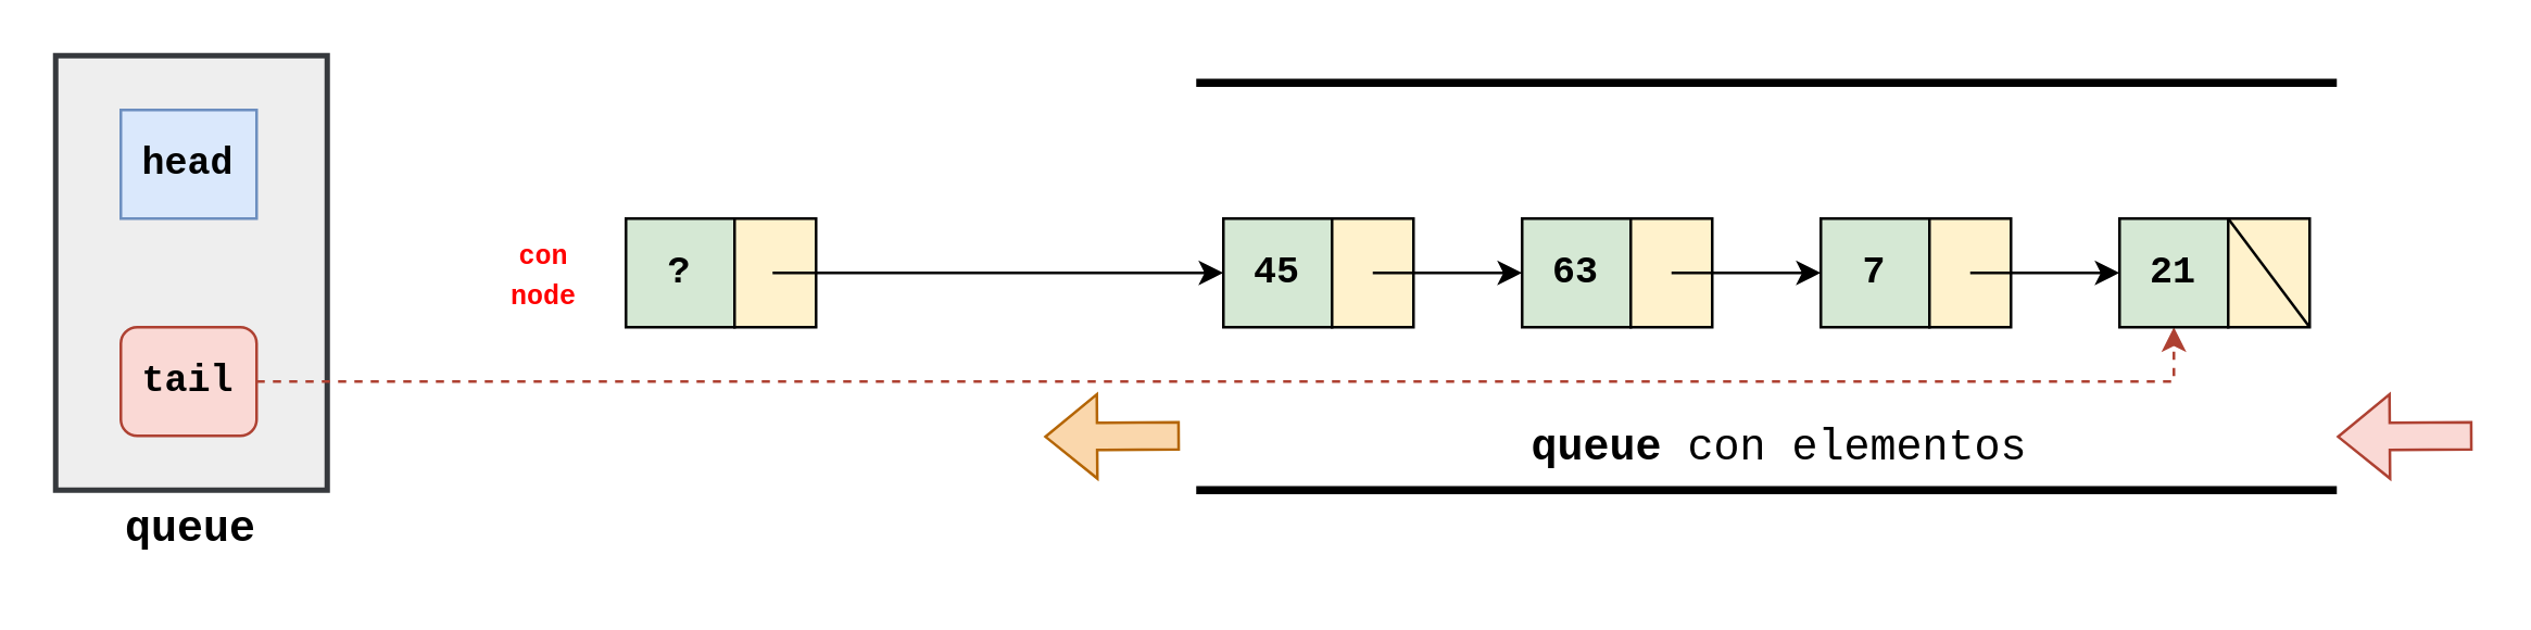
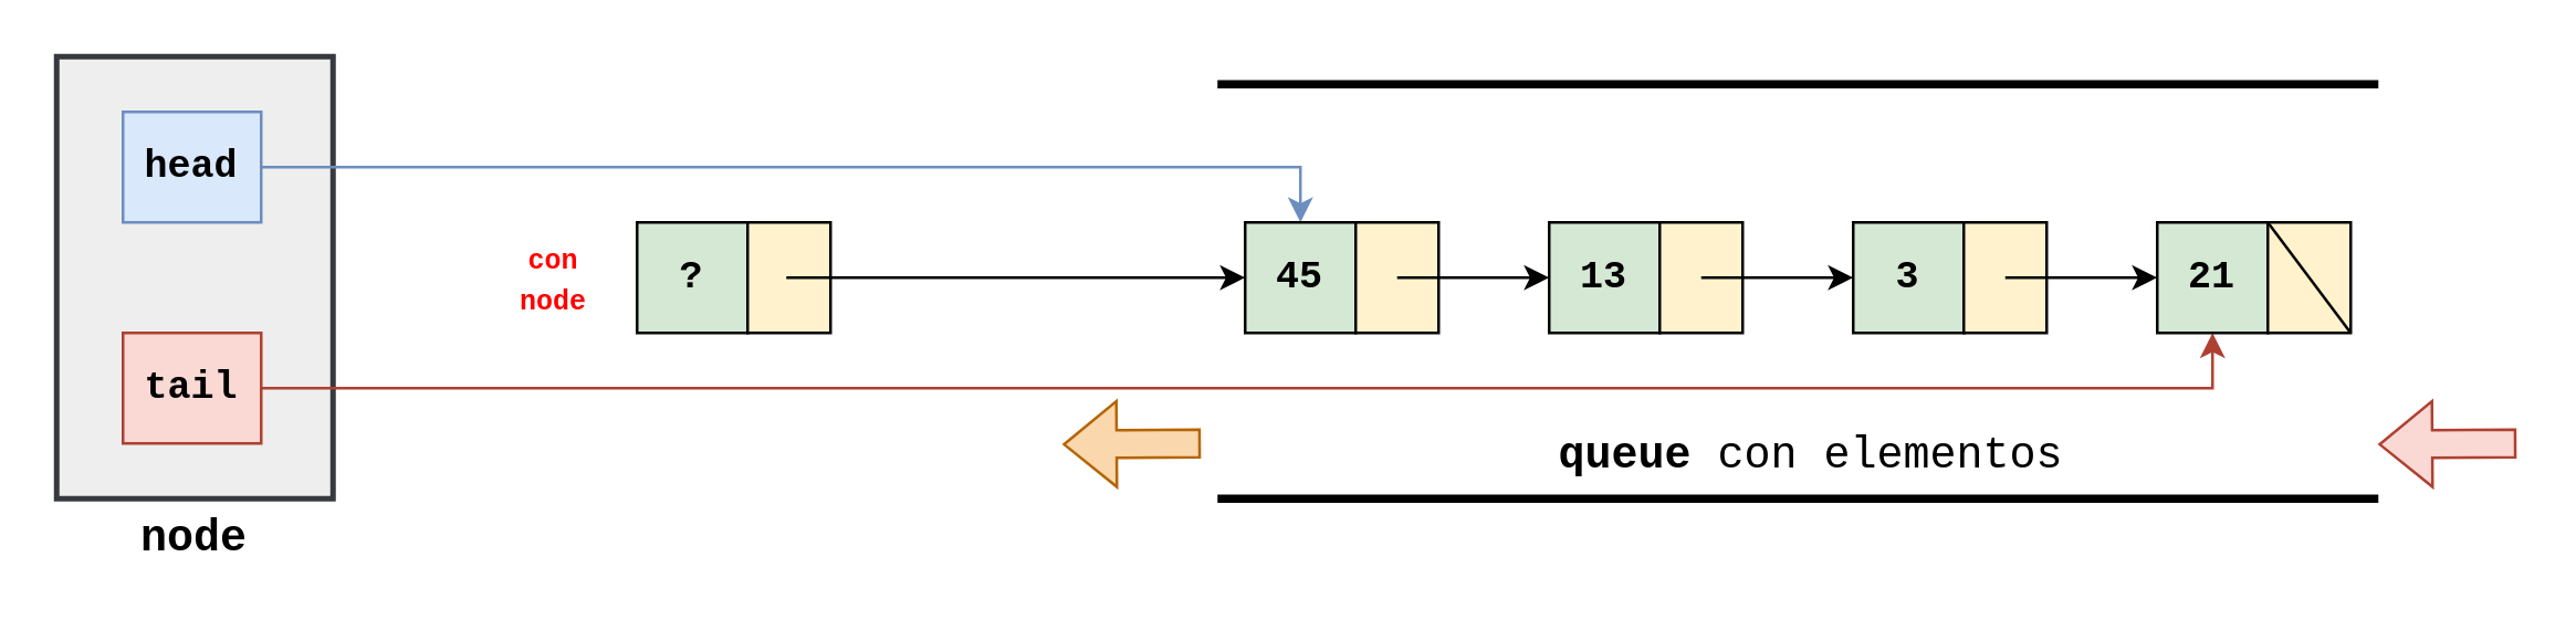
  <mxCell id="0" />
  <mxCell id="1" parent="0" />
  <mxCell id="2" value="" style="rounded=0;whiteSpace=wrap;html=1;fillColor=#eeeeee;strokeColor=#36393D;strokeWidth=2;" parent="1" vertex="1"><mxGeometry x="20" y="20" width="100" height="160" as="geometry" /></mxCell>
  <mxCell id="3" value="&lt;font style=&quot;font-size: 14px;&quot; face=&quot;Courier New&quot;&gt;&lt;b&gt;head&lt;/b&gt;&lt;/font&gt;" style="rounded=0;whiteSpace=wrap;html=1;fillColor=#dae8fc;strokeColor=#6C8EBF;" parent="1" vertex="1"><mxGeometry x="44" y="40" width="50" height="40" as="geometry" /></mxCell>
- <mxCell id="5" value="&lt;font style=&quot;font-size: 16px;&quot; face=&quot;Courier New&quot;&gt;&lt;b&gt;queue&lt;/b&gt;&lt;/font&gt;" style="text;html=1;align=center;verticalAlign=middle;whiteSpace=wrap;rounded=0;" parent="1" vertex="1"><mxGeometry x="40" y="180" width="60" height="30" as="geometry" /></mxCell>
- <mxCell id="6" value="&lt;font style=&quot;font-size: 14px;&quot; face=&quot;Courier New&quot;&gt;&lt;b&gt;tail&lt;/b&gt;&lt;/font&gt;" style="whiteSpace=wrap;html=1;fillColor=#fad9d5;strokeColor=#ae4132;rounded=1;" parent="1" vertex="1"><mxGeometry x="44" y="120" width="50" height="40" as="geometry" /></mxCell>
- <mxCell id="7" value="" style="endArrow=classic;html=1;rounded=0;exitX=1;exitY=0.5;exitDx=0;exitDy=0;strokeColor=#AE4132;entryX=0.5;entryY=1;entryDx=0;entryDy=0;dashed=1;" parent="1" source="6" target="24" edge="1"><mxGeometry width="50" height="50" relative="1" as="geometry"><mxPoint x="240" y="247" as="sourcePoint" /><mxPoint x="580" y="130" as="targetPoint" /><Array as="points"><mxPoint x="800" y="140" /></Array></mxGeometry></mxCell>
+ <mxCell id="4" value="" style="endArrow=classic;html=1;rounded=0;exitX=1;exitY=0.5;exitDx=0;exitDy=0;strokeColor=#6C8EBF;entryX=0.5;entryY=0;entryDx=0;entryDy=0;" parent="1" source="3" target="15" edge="1"><mxGeometry width="50" height="50" relative="1" as="geometry"><mxPoint x="240" y="190" as="sourcePoint" /><mxPoint x="150" y="70" as="targetPoint" /><Array as="points"><mxPoint x="470" y="60" /></Array></mxGeometry></mxCell>
+ <mxCell id="5" value="&lt;font style=&quot;font-size: 16px;&quot; face=&quot;Courier New&quot;&gt;&lt;b&gt;node&lt;/b&gt;&lt;/font&gt;" style="text;html=1;align=center;verticalAlign=middle;whiteSpace=wrap;rounded=0;" parent="1" vertex="1"><mxGeometry x="40" y="180" width="60" height="30" as="geometry" /></mxCell>
+ <mxCell id="6" value="&lt;font style=&quot;font-size: 14px;&quot; face=&quot;Courier New&quot;&gt;&lt;b&gt;tail&lt;/b&gt;&lt;/font&gt;" style="rounded=0;whiteSpace=wrap;html=1;fillColor=#fad9d5;strokeColor=#ae4132;" parent="1" vertex="1"><mxGeometry x="44" y="120" width="50" height="40" as="geometry" /></mxCell>
+ <mxCell id="7" value="" style="endArrow=classic;html=1;rounded=0;exitX=1;exitY=0.5;exitDx=0;exitDy=0;strokeColor=#AE4132;entryX=0.5;entryY=1;entryDx=0;entryDy=0;" parent="1" source="6" target="24" edge="1"><mxGeometry width="50" height="50" relative="1" as="geometry"><mxPoint x="240" y="247" as="sourcePoint" /><mxPoint x="580" y="130" as="targetPoint" /><Array as="points"><mxPoint x="800" y="140" /></Array></mxGeometry></mxCell>
  <mxCell id="8" value="" style="endArrow=none;html=1;rounded=0;exitX=1;exitY=1;exitDx=0;exitDy=0;entryX=0;entryY=0;entryDx=0;entryDy=0;" parent="1" source="10" target="10" edge="1"><mxGeometry width="50" height="50" relative="1" as="geometry"><mxPoint x="200" y="137" as="sourcePoint" /><mxPoint x="250" y="87" as="targetPoint" /></mxGeometry></mxCell>
  <mxCell id="9" value="&lt;font face=&quot;Courier New&quot;&gt;&lt;span style=&quot;font-size: 14px;&quot;&gt;&lt;b&gt;?&lt;/b&gt;&lt;/span&gt;&lt;/font&gt;" style="rounded=0;whiteSpace=wrap;html=1;fillColor=#d5e8d4;strokeColor=#000000;" parent="1" vertex="1"><mxGeometry x="230" y="80" width="40" height="40" as="geometry" /></mxCell>
  <mxCell id="10" value="" style="rounded=0;whiteSpace=wrap;html=1;fillColor=#fff2cc;strokeColor=#000000;" parent="1" vertex="1"><mxGeometry x="270" y="80" width="30" height="40" as="geometry" /></mxCell>
  <mxCell id="11" value="&lt;font color=&quot;#ff0000&quot; style=&quot;font-size: 10px;&quot; face=&quot;Courier New&quot;&gt;&lt;b&gt;con node&lt;/b&gt;&lt;/font&gt;" style="text;html=1;align=center;verticalAlign=middle;whiteSpace=wrap;rounded=0;" parent="1" vertex="1"><mxGeometry x="180" y="85" width="40" height="30" as="geometry" /></mxCell>
  <mxCell id="12" value="" style="endArrow=none;html=1;rounded=0;strokeWidth=3;" parent="1" edge="1"><mxGeometry width="50" height="50" relative="1" as="geometry"><mxPoint x="440" y="30" as="sourcePoint" /><mxPoint x="860" y="30" as="targetPoint" /></mxGeometry></mxCell>
  <mxCell id="13" value="" style="endArrow=none;html=1;rounded=0;strokeWidth=3;" parent="1" edge="1"><mxGeometry width="50" height="50" relative="1" as="geometry"><mxPoint x="440" y="180" as="sourcePoint" /><mxPoint x="860" y="180" as="targetPoint" /></mxGeometry></mxCell>
  <mxCell id="14" value="&lt;font style=&quot;font-size: 16px;&quot; face=&quot;Courier New&quot;&gt;&lt;b&gt;queue &lt;/b&gt;con elementos&lt;/font&gt;" style="text;html=1;align=center;verticalAlign=middle;whiteSpace=wrap;rounded=0;" parent="1" vertex="1"><mxGeometry x="550" y="150" width="210" height="30" as="geometry" /></mxCell>
  <mxCell id="15" value="&lt;font face=&quot;Courier New&quot;&gt;&lt;span style=&quot;font-size: 14px;&quot;&gt;&lt;b&gt;45&lt;/b&gt;&lt;/span&gt;&lt;/font&gt;" style="rounded=0;whiteSpace=wrap;html=1;fillColor=#d5e8d4;strokeColor=#000000;" parent="1" vertex="1"><mxGeometry x="450" y="80" width="40" height="40" as="geometry" /></mxCell>
  <mxCell id="16" value="" style="rounded=0;whiteSpace=wrap;html=1;fillColor=#fff2cc;strokeColor=#000000;" parent="1" vertex="1"><mxGeometry x="490" y="80" width="30" height="40" as="geometry" /></mxCell>
  <mxCell id="17" value="" style="endArrow=classic;html=1;rounded=0;" parent="1" edge="1"><mxGeometry width="50" height="50" relative="1" as="geometry"><mxPoint x="505" y="100" as="sourcePoint" /><mxPoint x="560" y="100" as="targetPoint" /></mxGeometry></mxCell>
- <mxCell id="18" value="&lt;font face=&quot;Courier New&quot;&gt;&lt;span style=&quot;font-size: 14px;&quot;&gt;&lt;b&gt;63&lt;/b&gt;&lt;/span&gt;&lt;/font&gt;" style="rounded=0;whiteSpace=wrap;html=1;fillColor=#d5e8d4;strokeColor=#000000;" parent="1" vertex="1"><mxGeometry x="560" y="80" width="40" height="40" as="geometry" /></mxCell>
+ <mxCell id="18" value="&lt;font face=&quot;Courier New&quot;&gt;&lt;span style=&quot;font-size: 14px;&quot;&gt;&lt;b&gt;13&lt;/b&gt;&lt;/span&gt;&lt;/font&gt;" style="rounded=0;whiteSpace=wrap;html=1;fillColor=#d5e8d4;strokeColor=#000000;" parent="1" vertex="1"><mxGeometry x="560" y="80" width="40" height="40" as="geometry" /></mxCell>
  <mxCell id="19" value="" style="rounded=0;whiteSpace=wrap;html=1;fillColor=#fff2cc;strokeColor=#000000;" parent="1" vertex="1"><mxGeometry x="600" y="80" width="30" height="40" as="geometry" /></mxCell>
  <mxCell id="20" value="" style="endArrow=classic;html=1;rounded=0;" parent="1" edge="1"><mxGeometry width="50" height="50" relative="1" as="geometry"><mxPoint x="615" y="100" as="sourcePoint" /><mxPoint x="670" y="100" as="targetPoint" /></mxGeometry></mxCell>
- <mxCell id="21" value="&lt;font face=&quot;Courier New&quot;&gt;&lt;span style=&quot;font-size: 14px;&quot;&gt;&lt;b&gt;7&lt;/b&gt;&lt;/span&gt;&lt;/font&gt;" style="rounded=0;whiteSpace=wrap;html=1;fillColor=#d5e8d4;strokeColor=#000000;" parent="1" vertex="1"><mxGeometry x="670" y="80" width="40" height="40" as="geometry" /></mxCell>
+ <mxCell id="21" value="&lt;font face=&quot;Courier New&quot;&gt;&lt;span style=&quot;font-size: 14px;&quot;&gt;&lt;b&gt;3&lt;/b&gt;&lt;/span&gt;&lt;/font&gt;" style="rounded=0;whiteSpace=wrap;html=1;fillColor=#d5e8d4;strokeColor=#000000;" parent="1" vertex="1"><mxGeometry x="670" y="80" width="40" height="40" as="geometry" /></mxCell>
  <mxCell id="22" value="" style="rounded=0;whiteSpace=wrap;html=1;fillColor=#fff2cc;strokeColor=#000000;" parent="1" vertex="1"><mxGeometry x="710" y="80" width="30" height="40" as="geometry" /></mxCell>
  <mxCell id="23" value="" style="endArrow=classic;html=1;rounded=0;" parent="1" edge="1"><mxGeometry width="50" height="50" relative="1" as="geometry"><mxPoint x="725" y="100" as="sourcePoint" /><mxPoint x="780" y="100" as="targetPoint" /></mxGeometry></mxCell>
  <mxCell id="24" value="&lt;font face=&quot;Courier New&quot;&gt;&lt;span style=&quot;font-size: 14px;&quot;&gt;&lt;b&gt;21&lt;/b&gt;&lt;/span&gt;&lt;/font&gt;" style="rounded=0;whiteSpace=wrap;html=1;fillColor=#d5e8d4;strokeColor=#000000;" parent="1" vertex="1"><mxGeometry x="780" y="80" width="40" height="40" as="geometry" /></mxCell>
  <mxCell id="25" value="" style="rounded=0;whiteSpace=wrap;html=1;fillColor=#fff2cc;strokeColor=#000000;" parent="1" vertex="1"><mxGeometry x="820" y="80" width="30" height="40" as="geometry" /></mxCell>
  <mxCell id="26" value="" style="endArrow=none;html=1;rounded=0;exitX=1;exitY=1;exitDx=0;exitDy=0;entryX=0;entryY=0;entryDx=0;entryDy=0;exitPerimeter=0;" parent="1" source="25" target="25" edge="1"><mxGeometry width="50" height="50" relative="1" as="geometry"><mxPoint x="500" y="260" as="sourcePoint" /><mxPoint x="550" y="210" as="targetPoint" /></mxGeometry></mxCell>
  <mxCell id="27" value="" style="shape=flexArrow;endArrow=classic;html=1;rounded=0;fillColor=#fad9d5;strokeColor=#ae4132;" parent="1" edge="1"><mxGeometry width="50" height="50" relative="1" as="geometry"><mxPoint x="910" y="160" as="sourcePoint" /><mxPoint x="860" y="160.34" as="targetPoint" /></mxGeometry></mxCell>
  <mxCell id="28" value="" style="endArrow=classic;html=1;rounded=0;entryX=0;entryY=0.5;entryDx=0;entryDy=0;" parent="1" target="15" edge="1"><mxGeometry width="50" height="50" relative="1" as="geometry"><mxPoint x="284" y="100" as="sourcePoint" /><mxPoint x="570" y="110" as="targetPoint" /></mxGeometry></mxCell>
  <mxCell id="29" value="" style="shape=flexArrow;endArrow=classic;html=1;rounded=0;fillColor=#fad7ac;strokeColor=#b46504;" parent="1" edge="1"><mxGeometry width="50" height="50" relative="1" as="geometry"><mxPoint x="434" y="160" as="sourcePoint" /><mxPoint x="384" y="160.34" as="targetPoint" /></mxGeometry></mxCell>
